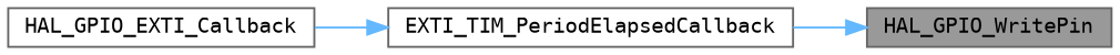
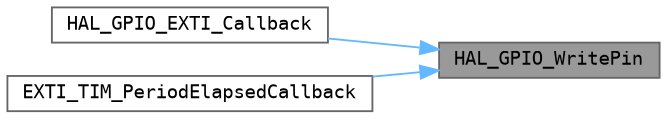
  digraph {
    fontname="DejaVu Sans Mono"
    rankdir=RL
    node [color=grey40 fillcolor=white fontname="DejaVu Sans Mono" fontsize=10 shape=box style=filled]
    edge [color=steelblue1 dir=back fontname="DejaVu Sans Mono" fontsize=10 labelfontname=Helvetica labelfontsize=10 style=solid]
    n1 [color=gray40 fillcolor=grey60 fontcolor=black height=0.2 label=HAL_GPIO_WritePin width=0.4]
    n2 [height=0.2 label=HAL_GPIO_EXTI_Callback width=0.4]
    n3 [height=0.2 label=EXTI_TIM_PeriodElapsedCallback width=0.4]
-   n3 -> n2
+   n1 -> n2
    n1 -> n3
  }
